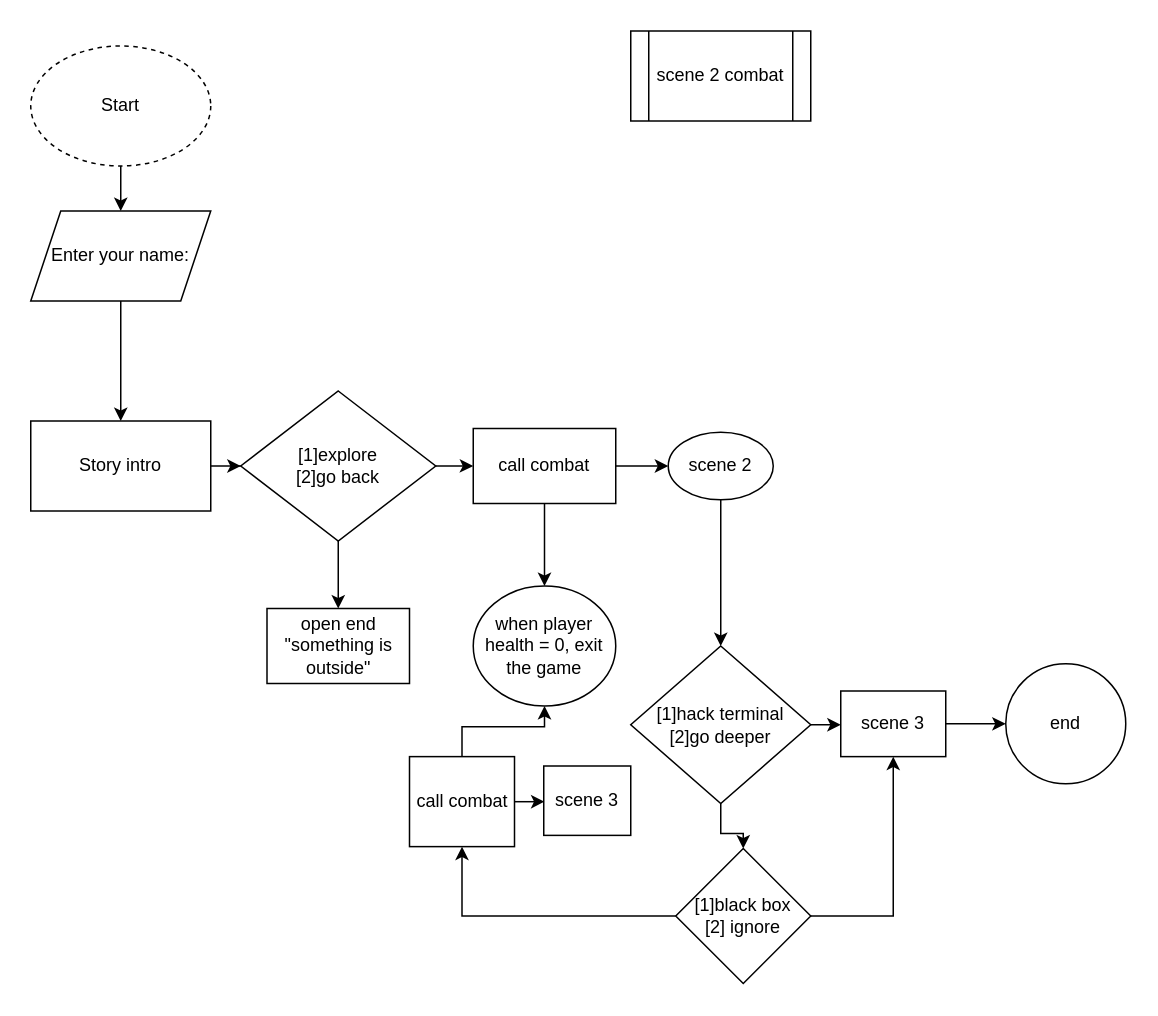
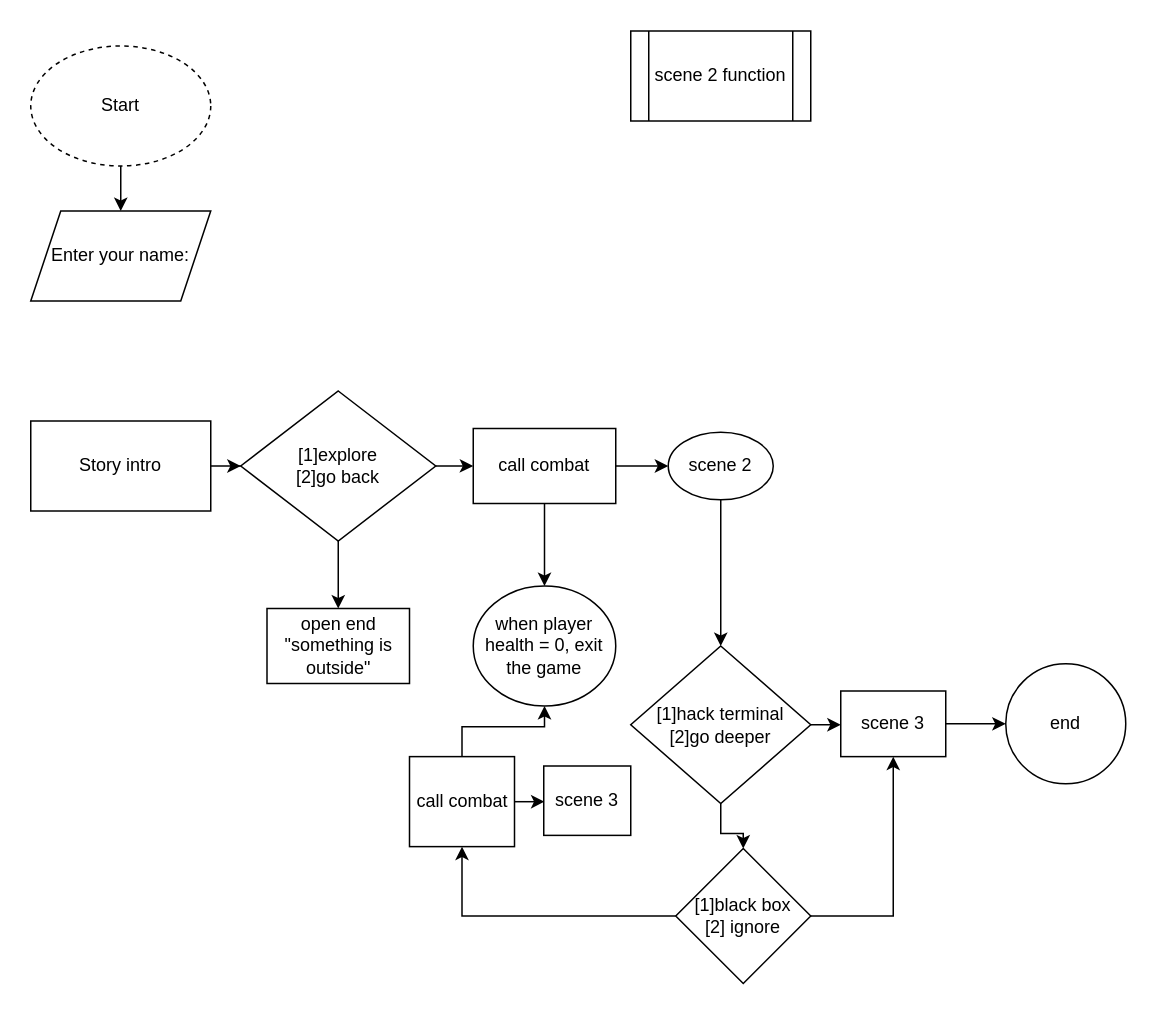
  <mxCell id="0" />
  <mxCell id="1" parent="0" />
  <mxCell id="2" value="" style="edgeStyle=orthogonalEdgeStyle;rounded=0;orthogonalLoop=1;jettySize=auto;html=1;" parent="1" source="3" target="5" edge="1"><mxGeometry relative="1" as="geometry" /></mxCell>
  <mxCell id="3" value="Start" style="ellipse;whiteSpace=wrap;html=1;dashed=1;" parent="1" vertex="1"><mxGeometry x="20" y="30" width="120" height="80" as="geometry" /></mxCell>
- <mxCell id="4" value="" style="edgeStyle=orthogonalEdgeStyle;rounded=0;orthogonalLoop=1;jettySize=auto;html=1;" parent="1" source="5" target="7" edge="1"><mxGeometry relative="1" as="geometry" /></mxCell>
  <mxCell id="5" value="Enter your name:" style="shape=parallelogram;perimeter=parallelogramPerimeter;whiteSpace=wrap;html=1;fixedSize=1;" parent="1" vertex="1"><mxGeometry x="20" y="140" width="120" height="60" as="geometry" /></mxCell>
  <mxCell id="6" value="" style="edgeStyle=orthogonalEdgeStyle;rounded=0;orthogonalLoop=1;jettySize=auto;html=1;" parent="1" source="7" target="10" edge="1"><mxGeometry relative="1" as="geometry" /></mxCell>
  <mxCell id="7" value="Story intro" style="whiteSpace=wrap;html=1;" parent="1" vertex="1"><mxGeometry x="20" y="280" width="120" height="60" as="geometry" /></mxCell>
  <mxCell id="8" value="" style="edgeStyle=orthogonalEdgeStyle;rounded=0;orthogonalLoop=1;jettySize=auto;html=1;" parent="1" source="10" target="11" edge="1"><mxGeometry relative="1" as="geometry" /></mxCell>
  <mxCell id="9" value="" style="edgeStyle=orthogonalEdgeStyle;rounded=0;orthogonalLoop=1;jettySize=auto;html=1;" parent="1" source="10" edge="1"><mxGeometry relative="1" as="geometry"><mxPoint x="315" y="310.059" as="targetPoint" /></mxGeometry></mxCell>
  <mxCell id="10" value="[1]explore&lt;div&gt;[2]go back&lt;/div&gt;" style="rhombus;whiteSpace=wrap;html=1;" parent="1" vertex="1"><mxGeometry x="160" y="260" width="130" height="100" as="geometry" /></mxCell>
  <mxCell id="11" value="open end&lt;br&gt;&quot;something is outside&quot;" style="whiteSpace=wrap;html=1;" parent="1" vertex="1"><mxGeometry x="177.5" y="405" width="95" height="50" as="geometry" /></mxCell>
  <mxCell id="12" value="" style="edgeStyle=orthogonalEdgeStyle;rounded=0;orthogonalLoop=1;jettySize=auto;html=1;exitX=1;exitY=0.5;exitDx=0;exitDy=0;" parent="1" source="18" target="16" edge="1"><mxGeometry relative="1" as="geometry"><mxPoint x="435" y="310.059" as="sourcePoint" /></mxGeometry></mxCell>
  <mxCell id="13" value="" style="edgeStyle=orthogonalEdgeStyle;rounded=0;orthogonalLoop=1;jettySize=auto;html=1;exitX=0.5;exitY=1;exitDx=0;exitDy=0;" parent="1" source="18" target="17" edge="1"><mxGeometry relative="1" as="geometry"><mxPoint x="360" y="340" as="sourcePoint" /></mxGeometry></mxCell>
- <mxCell id="14" value="scene 2 combat" style="shape=process;whiteSpace=wrap;html=1;backgroundOutline=1;" parent="1" vertex="1"><mxGeometry x="420" y="20" width="120" height="60" as="geometry" /></mxCell>
+ <mxCell id="14" value="scene 2 function" style="shape=process;whiteSpace=wrap;html=1;backgroundOutline=1;" parent="1" vertex="1"><mxGeometry x="420" y="20" width="120" height="60" as="geometry" /></mxCell>
  <mxCell id="15" value="" style="edgeStyle=orthogonalEdgeStyle;rounded=0;orthogonalLoop=1;jettySize=auto;html=1;" parent="1" source="16" target="22" edge="1"><mxGeometry relative="1" as="geometry" /></mxCell>
  <mxCell id="16" value="scene 2" style="ellipse;whiteSpace=wrap;html=1;" parent="1" vertex="1"><mxGeometry x="445" y="287.5" width="70" height="45" as="geometry" /></mxCell>
  <mxCell id="17" value="when player health = 0, exit the game" style="ellipse;whiteSpace=wrap;html=1;" parent="1" vertex="1"><mxGeometry x="315" y="390" width="95" height="80" as="geometry" /></mxCell>
  <mxCell id="18" value="call combat" style="rounded=0;whiteSpace=wrap;html=1;" parent="1" vertex="1"><mxGeometry x="315" y="285" width="95" height="50" as="geometry" /></mxCell>
  <mxCell id="19" value="end" style="ellipse;whiteSpace=wrap;html=1;" parent="1" vertex="1"><mxGeometry x="670" y="441.875" width="80" height="80" as="geometry" /></mxCell>
  <mxCell id="20" value="" style="edgeStyle=orthogonalEdgeStyle;rounded=0;orthogonalLoop=1;jettySize=auto;html=1;" parent="1" source="22" target="24" edge="1"><mxGeometry relative="1" as="geometry" /></mxCell>
  <mxCell id="21" value="" style="edgeStyle=orthogonalEdgeStyle;rounded=0;orthogonalLoop=1;jettySize=auto;html=1;" parent="1" source="22" target="27" edge="1"><mxGeometry relative="1" as="geometry" /></mxCell>
  <mxCell id="22" value="[1]hack terminal&lt;div&gt;[2]go deeper&lt;/div&gt;" style="rhombus;whiteSpace=wrap;html=1;" parent="1" vertex="1"><mxGeometry x="420" y="430" width="120" height="105" as="geometry" /></mxCell>
  <mxCell id="23" value="" style="edgeStyle=orthogonalEdgeStyle;rounded=0;orthogonalLoop=1;jettySize=auto;html=1;" edge="1" parent="1" source="24" target="19"><mxGeometry relative="1" as="geometry" /></mxCell>
  <mxCell id="24" value="scene 3" style="whiteSpace=wrap;html=1;" parent="1" vertex="1"><mxGeometry x="560" y="460" width="70" height="43.75" as="geometry" /></mxCell>
  <mxCell id="25" value="" style="edgeStyle=orthogonalEdgeStyle;rounded=0;orthogonalLoop=1;jettySize=auto;html=1;entryX=0.5;entryY=1;entryDx=0;entryDy=0;" parent="1" source="27" target="24" edge="1"><mxGeometry relative="1" as="geometry"><mxPoint x="570" y="610" as="sourcePoint" /><mxPoint x="605" y="550" as="targetPoint" /></mxGeometry></mxCell>
  <mxCell id="26" value="" style="edgeStyle=orthogonalEdgeStyle;rounded=0;orthogonalLoop=1;jettySize=auto;html=1;" parent="1" source="27" target="30" edge="1"><mxGeometry relative="1" as="geometry" /></mxCell>
  <mxCell id="27" value="[1]black box&lt;div&gt;[2] ignore&lt;/div&gt;" style="rhombus;whiteSpace=wrap;html=1;" parent="1" vertex="1"><mxGeometry x="450" y="565" width="90" height="90" as="geometry" /></mxCell>
  <mxCell id="28" value="" style="edgeStyle=orthogonalEdgeStyle;rounded=0;orthogonalLoop=1;jettySize=auto;html=1;entryX=0.5;entryY=1;entryDx=0;entryDy=0;" parent="1" source="30" target="17" edge="1"><mxGeometry relative="1" as="geometry" /></mxCell>
  <mxCell id="29" value="" style="edgeStyle=orthogonalEdgeStyle;rounded=0;orthogonalLoop=1;jettySize=auto;html=1;" parent="1" source="30" target="31" edge="1"><mxGeometry relative="1" as="geometry" /></mxCell>
  <mxCell id="30" value="call combat" style="whiteSpace=wrap;html=1;" parent="1" vertex="1"><mxGeometry x="272.5" y="503.75" width="70" height="60" as="geometry" /></mxCell>
  <mxCell id="31" value="scene 3" style="rounded=0;whiteSpace=wrap;html=1;" parent="1" vertex="1"><mxGeometry x="362" y="510" width="58" height="46.25" as="geometry" /></mxCell>
